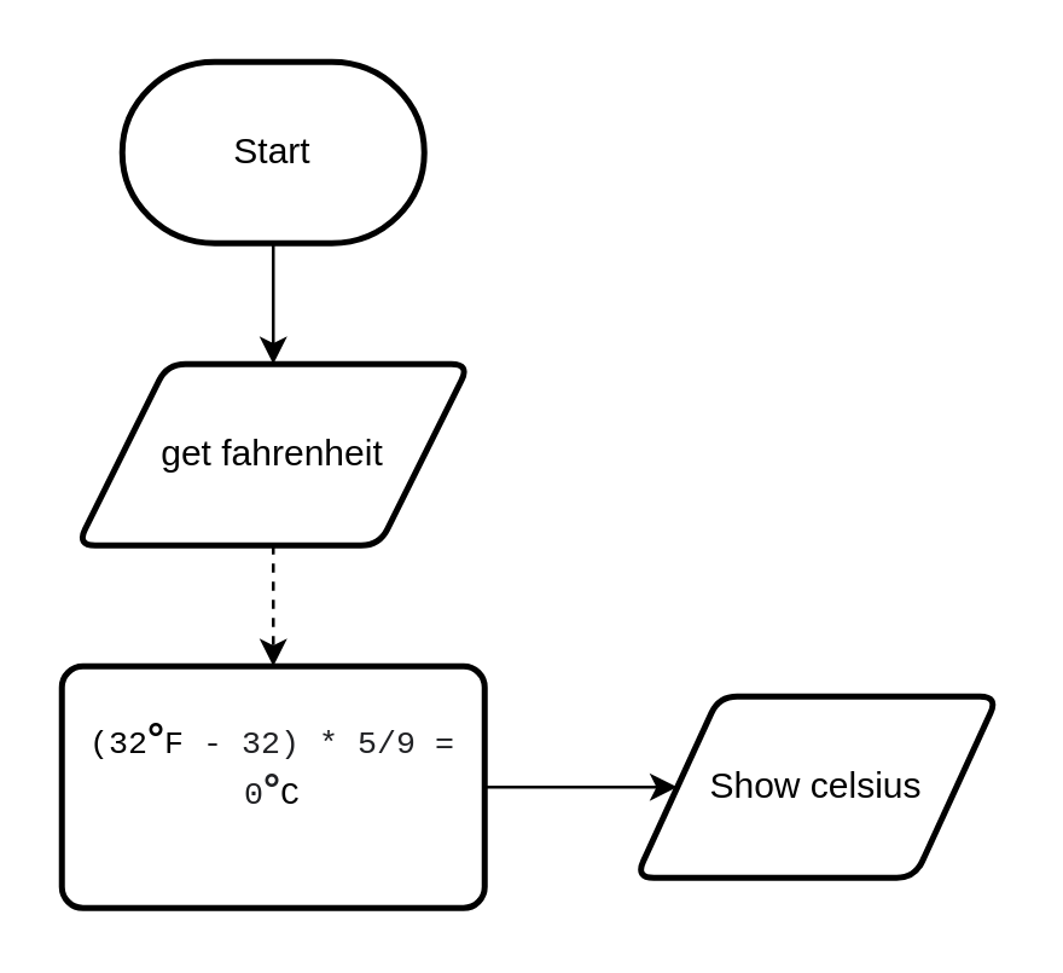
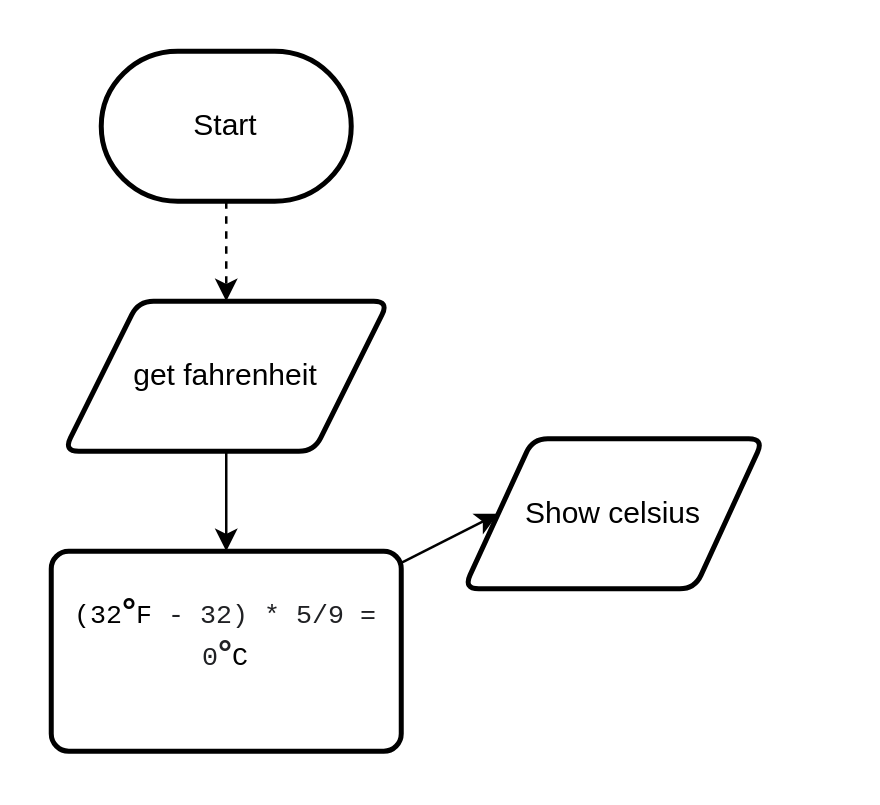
  <mxCell id="0" />
  <mxCell id="1" parent="0" />
- <mxCell id="2" style="edgeStyle=none;html=1;entryX=0.5;entryY=0;entryDx=0;entryDy=0;" edge="1" parent="1" source="3" target="5"><mxGeometry relative="1" as="geometry" /></mxCell>
+ <mxCell id="2" style="edgeStyle=none;html=1;entryX=0.5;entryY=0;entryDx=0;entryDy=0;dashed=1;" edge="1" parent="1" source="3" target="5"><mxGeometry relative="1" as="geometry" /></mxCell>
  <mxCell id="3" value="Start" style="strokeWidth=2;html=1;shape=mxgraph.flowchart.terminator;whiteSpace=wrap;" vertex="1" parent="1"><mxGeometry x="40" y="20" width="100" height="60" as="geometry" /></mxCell>
- <mxCell id="4" style="edgeStyle=none;html=1;dashed=1;" edge="1" parent="1" source="5" target="7"><mxGeometry relative="1" as="geometry" /></mxCell>
+ <mxCell id="4" style="edgeStyle=none;html=1;" edge="1" parent="1" source="5" target="7"><mxGeometry relative="1" as="geometry" /></mxCell>
  <mxCell id="5" value="get fahrenheit" style="shape=parallelogram;html=1;strokeWidth=2;perimeter=parallelogramPerimeter;whiteSpace=wrap;rounded=1;arcSize=12;size=0.23;" vertex="1" parent="1"><mxGeometry x="25" y="120" width="130" height="60" as="geometry" /></mxCell>
  <mxCell id="6" style="edgeStyle=none;html=1;entryX=0;entryY=0.5;entryDx=0;entryDy=0;" edge="1" parent="1" source="7" target="8"><mxGeometry relative="1" as="geometry" /></mxCell>
  <mxCell id="7" value="&lt;span id=&quot;docs-internal-guid-90b067c5-7fff-a69f-3ef3-2681b77b3a55&quot;&gt;&lt;p dir=&quot;ltr&quot; style=&quot;line-height: 1.2 ; margin-top: 0pt ; margin-bottom: 0pt&quot;&gt;&lt;span style=&quot;font-size: 8pt ; font-family: &amp;#34;courier new&amp;#34; ; background-color: transparent ; vertical-align: baseline&quot;&gt;(32&lt;/span&gt;&lt;span style=&quot;font-size: 10.5pt ; font-family: &amp;#34;arial&amp;#34; ; background-color: rgb(255 , 255 , 255) ; font-weight: 700 ; vertical-align: baseline&quot;&gt;°&lt;/span&gt;&lt;span style=&quot;font-size: 8pt ; font-family: &amp;#34;courier new&amp;#34; ; background-color: rgb(255 , 255 , 255) ; vertical-align: baseline&quot;&gt;F&lt;/span&gt;&lt;span style=&quot;font-size: 8pt ; font-family: &amp;#34;courier new&amp;#34; ; color: rgb(32 , 33 , 36) ; background-color: rgb(255 , 255 , 255) ; vertical-align: baseline&quot;&gt; - 32) * 5/9 = 0&lt;/span&gt;&lt;span style=&quot;font-size: 10.5pt ; font-family: &amp;#34;arial&amp;#34; ; color: rgb(32 , 33 , 36) ; background-color: rgb(255 , 255 , 255) ; font-weight: 700 ; vertical-align: baseline&quot;&gt;°&lt;/span&gt;&lt;span style=&quot;font-size: 8pt ; font-family: &amp;#34;courier new&amp;#34; ; background-color: transparent ; vertical-align: baseline&quot;&gt;C&lt;/span&gt;&lt;/p&gt;&lt;div&gt;&lt;span style=&quot;font-size: 8pt ; font-family: &amp;#34;courier new&amp;#34; ; background-color: transparent ; vertical-align: baseline&quot;&gt;&lt;br&gt;&lt;/span&gt;&lt;/div&gt;&lt;/span&gt;" style="rounded=1;whiteSpace=wrap;html=1;absoluteArcSize=1;arcSize=14;strokeWidth=2;" vertex="1" parent="1"><mxGeometry x="20" y="220" width="140" height="80" as="geometry" /></mxCell>
- <mxCell id="8" value="Show celsius" style="shape=parallelogram;html=1;strokeWidth=2;perimeter=parallelogramPerimeter;whiteSpace=wrap;rounded=1;arcSize=12;size=0.23;" vertex="1" parent="1"><mxGeometry x="210" y="230" width="120" height="60" as="geometry" /></mxCell>
+ <mxCell id="8" value="Show celsius" style="shape=parallelogram;html=1;strokeWidth=2;perimeter=parallelogramPerimeter;whiteSpace=wrap;rounded=1;arcSize=12;size=0.23;" vertex="1" parent="1"><mxGeometry x="185" y="175" width="120" height="60" as="geometry" /></mxCell>
